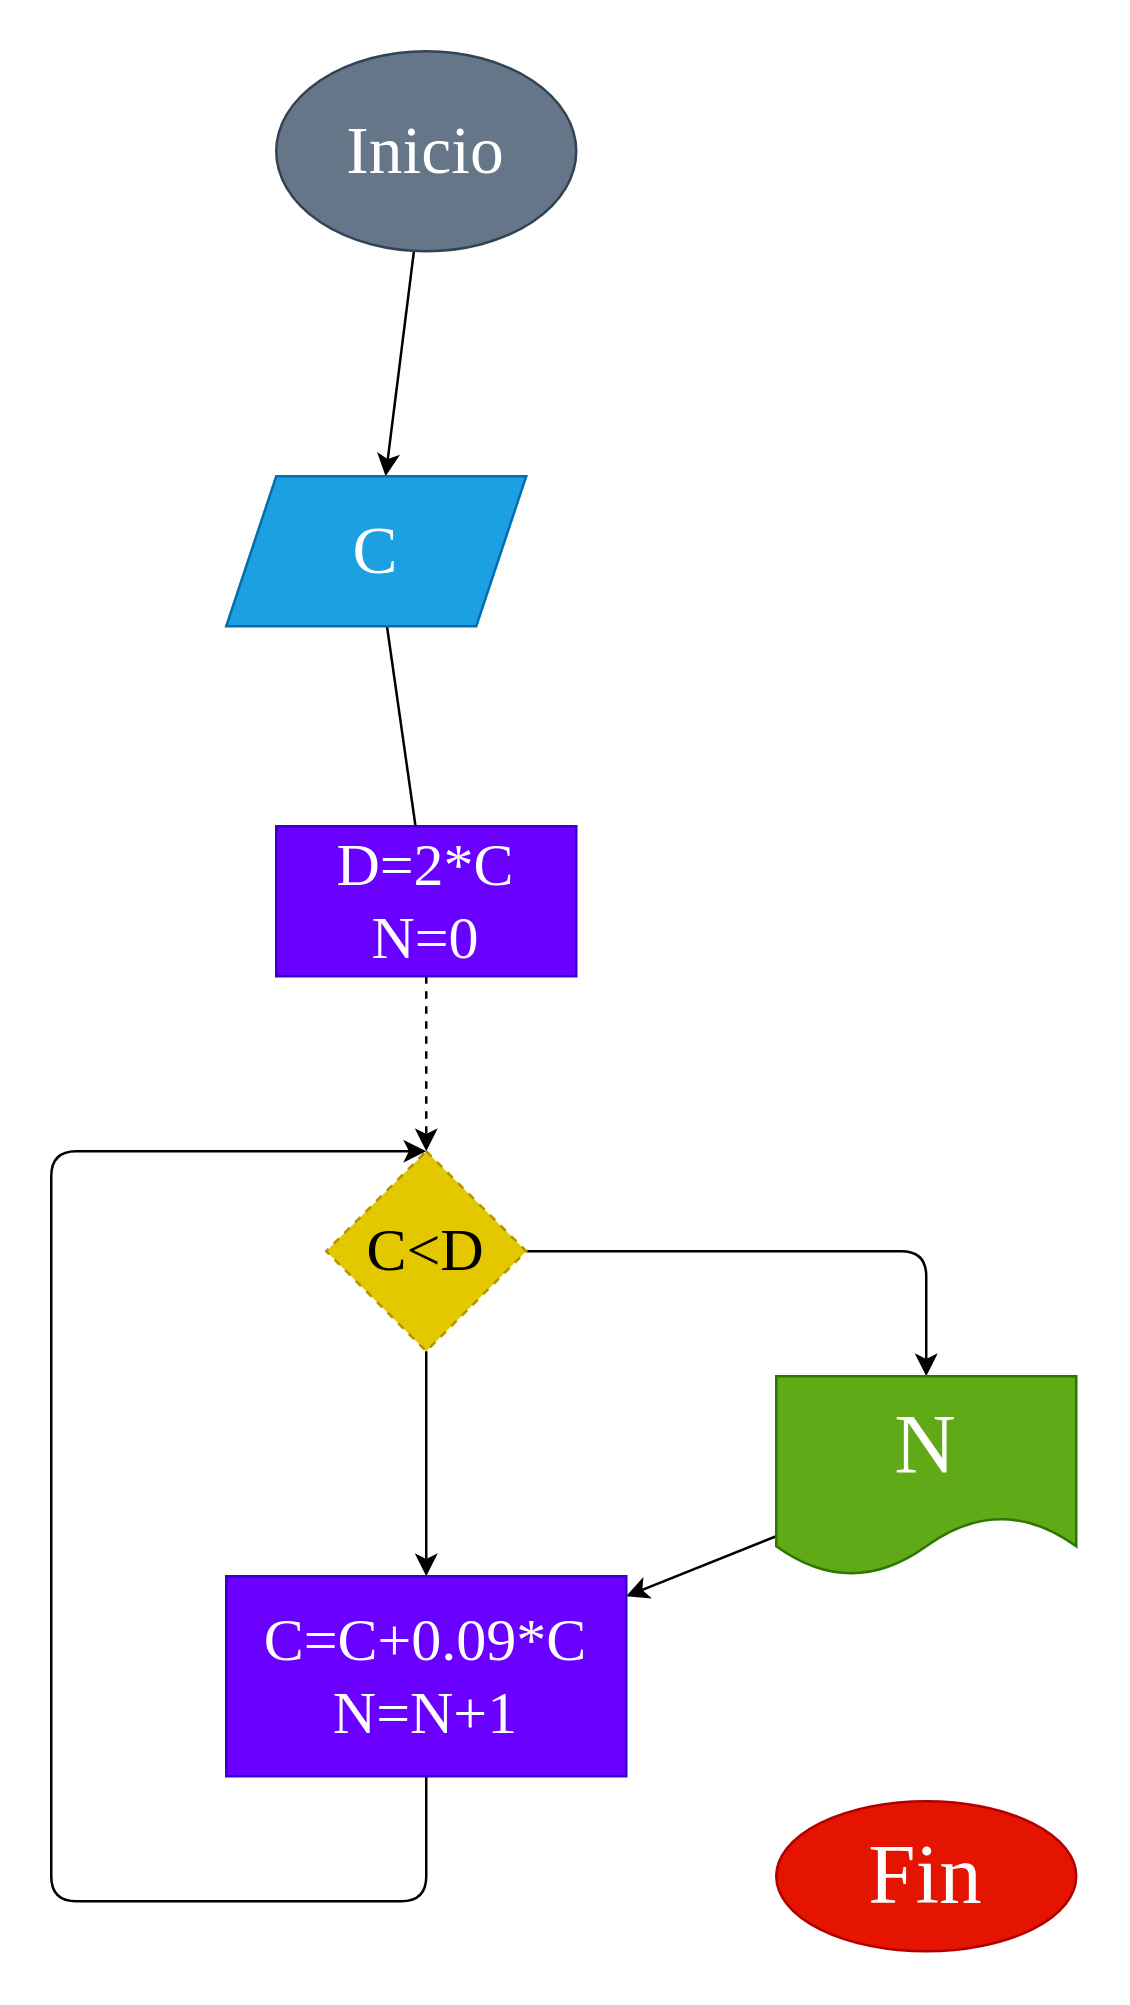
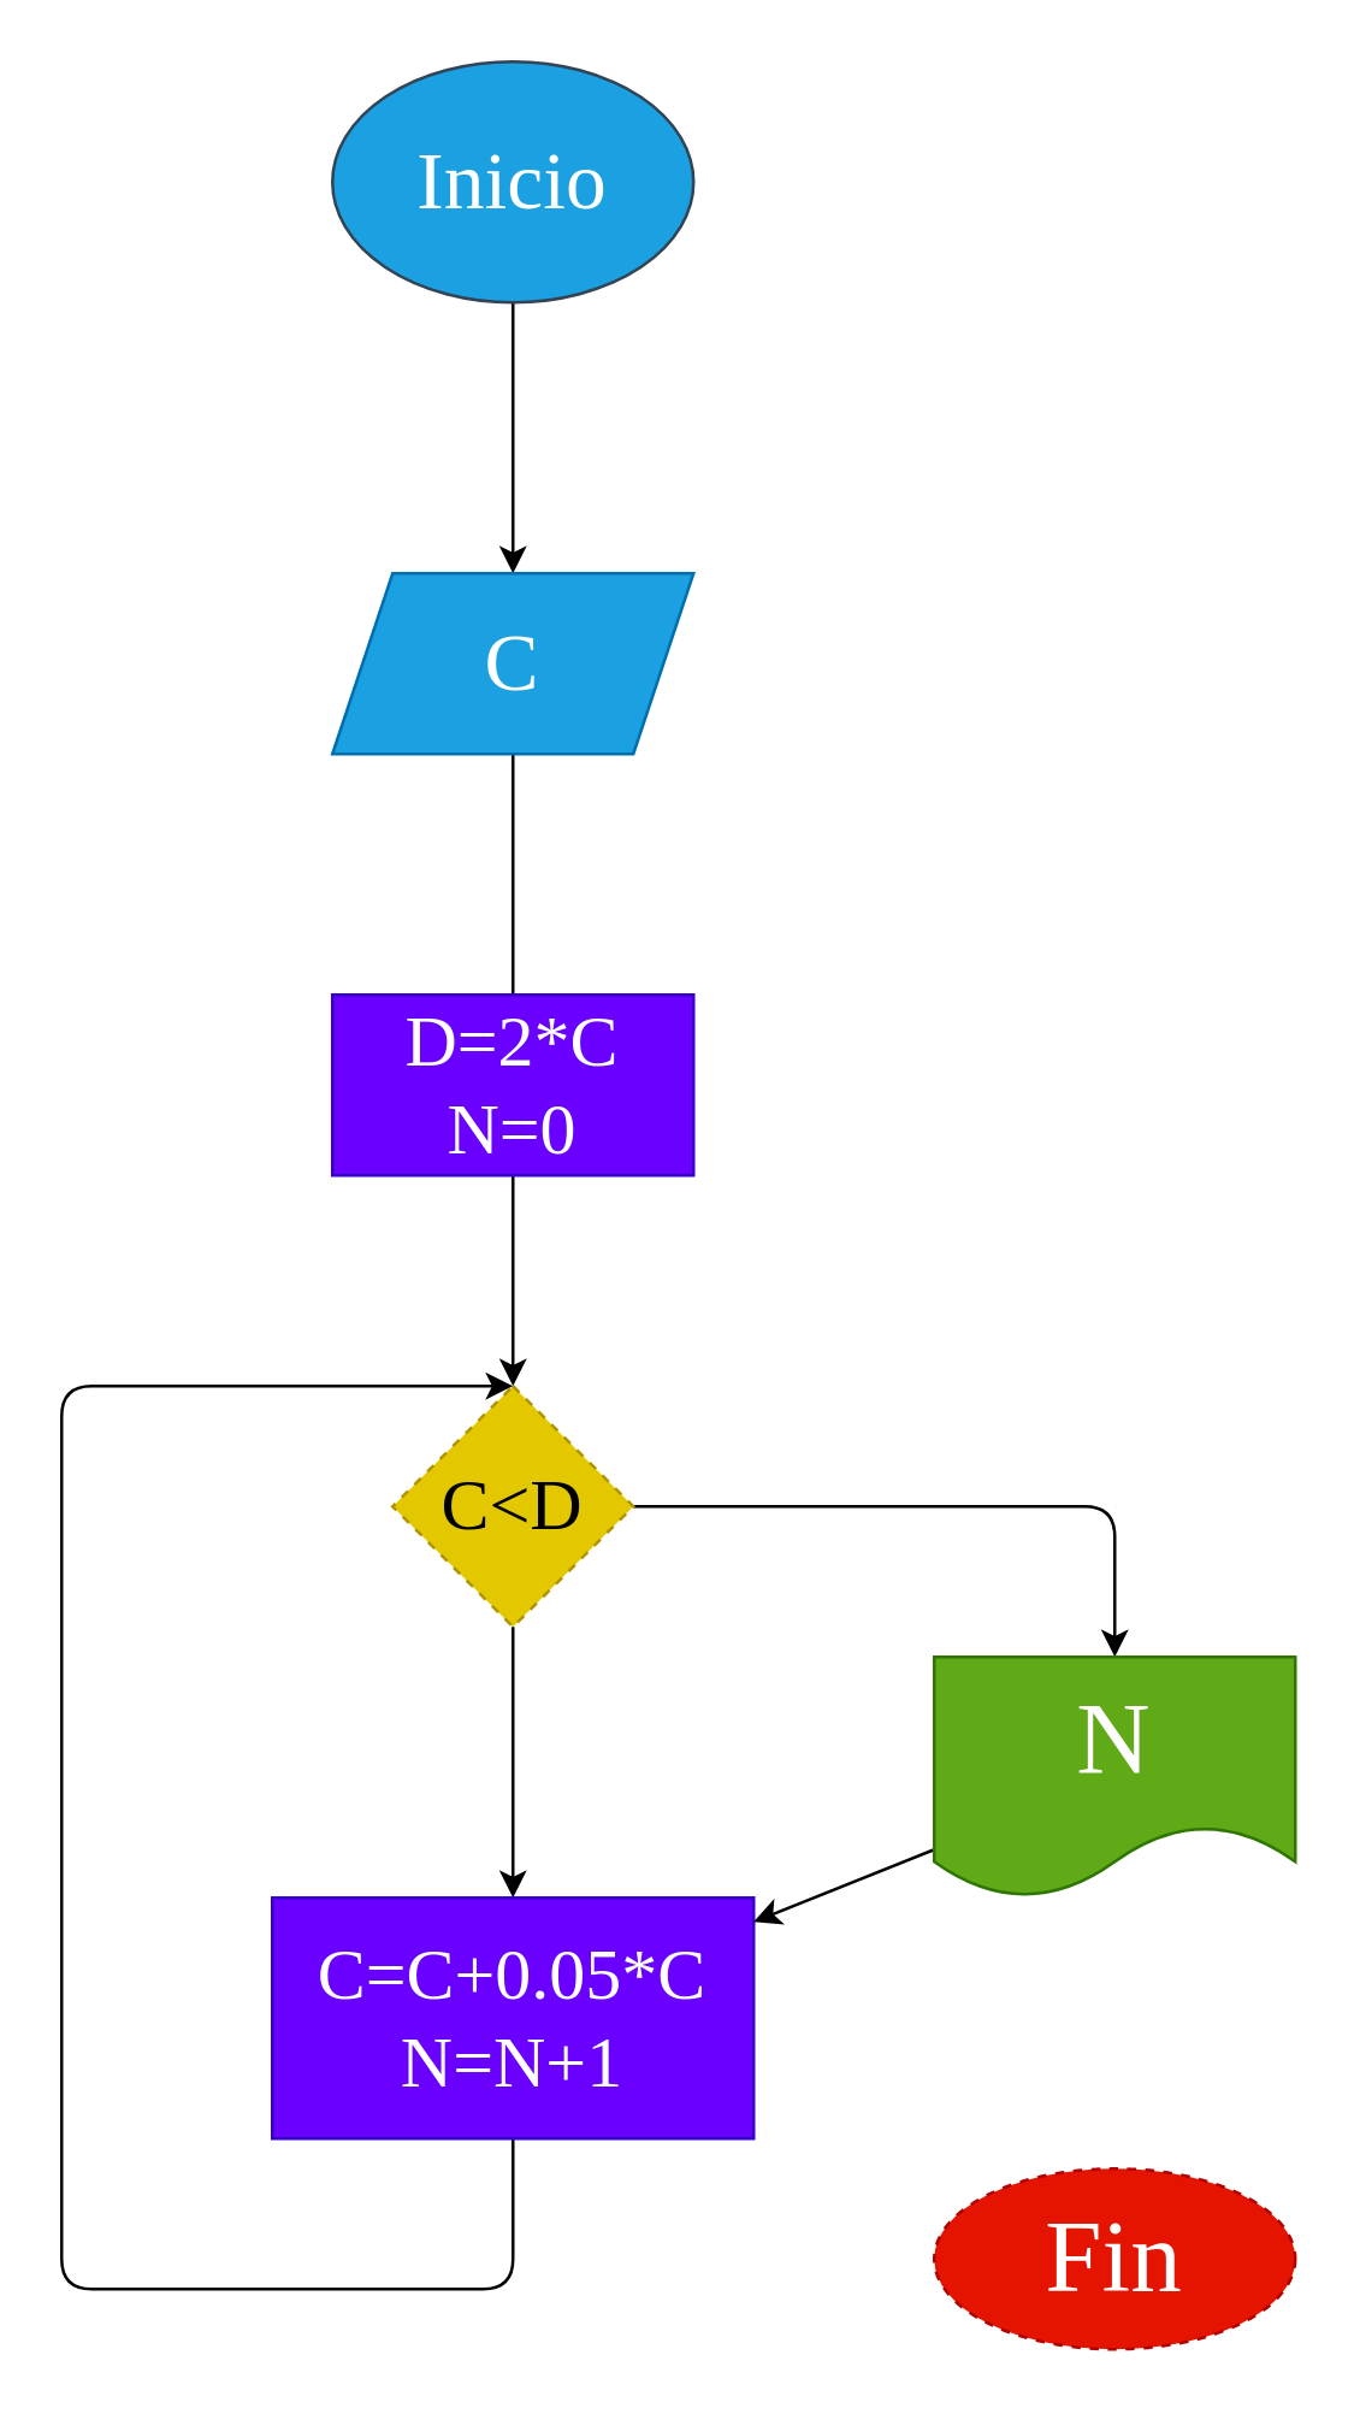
  <mxCell id="0" />
  <mxCell id="1" parent="0" />
  <mxCell id="2" value="" style="edgeStyle=none;html=1;fontFamily=Comic Sans MS;fontSize=27;" edge="1" parent="1" source="3" target="5"><mxGeometry relative="1" as="geometry" /></mxCell>
- <mxCell id="3" value="Inicio" style="ellipse;whiteSpace=wrap;html=1;fillColor=#647687;fontColor=#ffffff;strokeColor=#314354;fontFamily=Comic Sans MS;fontSize=27;" vertex="1" parent="1"><mxGeometry x="110" y="20" width="120" height="80" as="geometry" /></mxCell>
+ <mxCell id="3" value="Inicio" style="ellipse;whiteSpace=wrap;html=1;fillColor=#1ba1e2;fontColor=#ffffff;strokeColor=#314354;fontFamily=Comic Sans MS;fontSize=27;" vertex="1" parent="1"><mxGeometry x="110" y="20" width="120" height="80" as="geometry" /></mxCell>
  <mxCell id="4" value="" style="edgeStyle=none;html=1;fontFamily=Comic Sans MS;fontSize=27;endArrow=none;" edge="1" parent="1" source="5" target="7"><mxGeometry relative="1" as="geometry" /></mxCell>
- <mxCell id="5" value="C" style="shape=parallelogram;perimeter=parallelogramPerimeter;whiteSpace=wrap;html=1;fixedSize=1;fontSize=27;fontFamily=Comic Sans MS;fillColor=#1ba1e2;strokeColor=#006EAF;fontColor=#ffffff;" vertex="1" parent="1"><mxGeometry x="90" y="190" width="120" height="60" as="geometry" /></mxCell>
- <mxCell id="6" value="" style="edgeStyle=none;html=1;fontFamily=Comic Sans MS;fontSize=24;dashed=1;" edge="1" parent="1" source="7" target="10"><mxGeometry relative="1" as="geometry" /></mxCell>
+ <mxCell id="5" value="C" style="shape=parallelogram;perimeter=parallelogramPerimeter;whiteSpace=wrap;html=1;fixedSize=1;fontSize=27;fontFamily=Comic Sans MS;fillColor=#1ba1e2;strokeColor=#006EAF;fontColor=#ffffff;" vertex="1" parent="1"><mxGeometry x="110" y="190" width="120" height="60" as="geometry" /></mxCell>
+ <mxCell id="6" value="" style="edgeStyle=none;html=1;fontFamily=Comic Sans MS;fontSize=24;" edge="1" parent="1" source="7" target="10"><mxGeometry relative="1" as="geometry" /></mxCell>
  <mxCell id="7" value="D=2*C&lt;br style=&quot;font-size: 24px;&quot;&gt;N=0" style="whiteSpace=wrap;html=1;fontSize=24;fontFamily=Comic Sans MS;fillColor=#6a00ff;strokeColor=#3700CC;fontColor=#ffffff;" vertex="1" parent="1"><mxGeometry x="110" y="330" width="120" height="60" as="geometry" /></mxCell>
  <mxCell id="8" value="" style="edgeStyle=none;html=1;fontFamily=Comic Sans MS;fontSize=24;" edge="1" parent="1" source="10" target="12"><mxGeometry relative="1" as="geometry" /></mxCell>
  <mxCell id="9" value="" style="edgeStyle=none;html=1;fontFamily=Comic Sans MS;fontSize=24;" edge="1" parent="1" source="10" target="14"><mxGeometry relative="1" as="geometry"><Array as="points"><mxPoint x="370" y="500" /></Array></mxGeometry></mxCell>
  <mxCell id="10" value="C&amp;lt;D" style="rhombus;whiteSpace=wrap;html=1;fontSize=24;fontFamily=Comic Sans MS;fillColor=#e3c800;strokeColor=#B09500;fontColor=#000000;dashed=1;" vertex="1" parent="1"><mxGeometry x="130" y="460" width="80" height="80" as="geometry" /></mxCell>
  <mxCell id="11" style="edgeStyle=none;html=1;entryX=0.5;entryY=0;entryDx=0;entryDy=0;fontFamily=Comic Sans MS;fontSize=24;exitX=0.5;exitY=1;exitDx=0;exitDy=0;" edge="1" parent="1" source="12" target="10"><mxGeometry relative="1" as="geometry"><Array as="points"><mxPoint x="170" y="760" /><mxPoint x="20" y="760" /><mxPoint x="20" y="460" /></Array></mxGeometry></mxCell>
- <mxCell id="12" value="C=C+0.09*C&lt;br&gt;N=N+1" style="whiteSpace=wrap;html=1;fontSize=24;fontFamily=Comic Sans MS;fillColor=#6a00ff;strokeColor=#3700CC;fontColor=#ffffff;" vertex="1" parent="1"><mxGeometry x="90" y="630" width="160" height="80" as="geometry" /></mxCell>
+ <mxCell id="12" value="C=C+0.05*C&lt;br&gt;N=N+1" style="whiteSpace=wrap;html=1;fontSize=24;fontFamily=Comic Sans MS;fillColor=#6a00ff;strokeColor=#3700CC;fontColor=#ffffff;" vertex="1" parent="1"><mxGeometry x="90" y="630" width="160" height="80" as="geometry" /></mxCell>
  <mxCell id="13" value="" style="edgeStyle=none;html=1;fontFamily=Comic Sans MS;fontSize=34;" edge="1" parent="1" source="14" target="12"><mxGeometry relative="1" as="geometry" /></mxCell>
  <mxCell id="14" value="N" style="shape=document;whiteSpace=wrap;html=1;boundedLbl=1;fontSize=34;fontFamily=Comic Sans MS;fillColor=#60a917;strokeColor=#2D7600;fontColor=#ffffff;" vertex="1" parent="1"><mxGeometry x="310" y="550" width="120" height="80" as="geometry" /></mxCell>
- <mxCell id="15" value="Fin" style="ellipse;whiteSpace=wrap;html=1;fontSize=34;fontFamily=Comic Sans MS;fillColor=#e51400;strokeColor=#B20000;fontColor=#ffffff;" vertex="1" parent="1"><mxGeometry x="310" y="720" width="120" height="60" as="geometry" /></mxCell>
+ <mxCell id="15" value="Fin" style="ellipse;whiteSpace=wrap;html=1;fontSize=34;fontFamily=Comic Sans MS;fillColor=#e51400;strokeColor=#B20000;fontColor=#ffffff;dashed=1;" vertex="1" parent="1"><mxGeometry x="310" y="720" width="120" height="60" as="geometry" /></mxCell>
